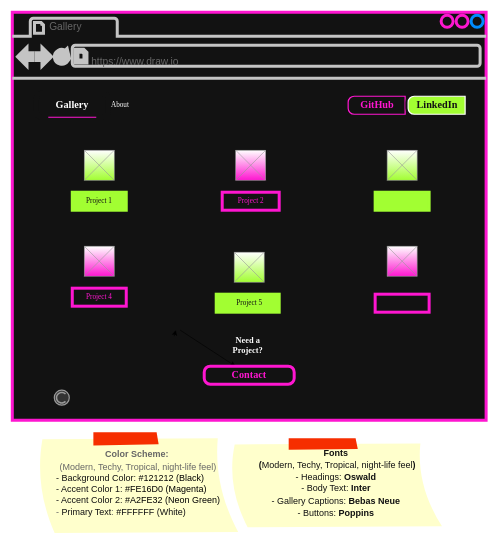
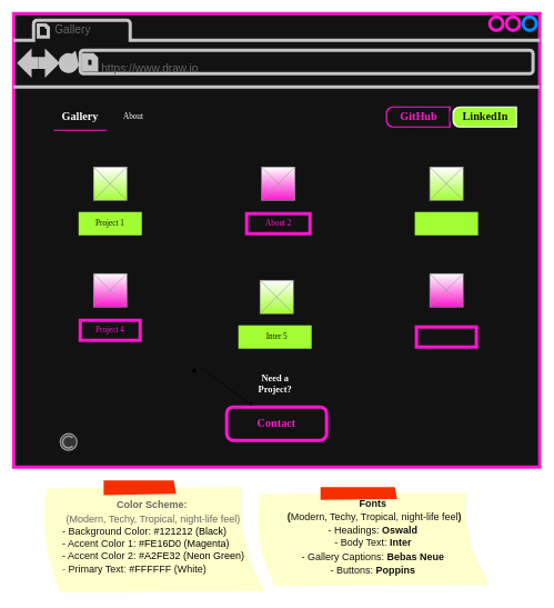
  <mxCell id="0" />
  <mxCell id="1" parent="0" />
  <mxCell id="2" value="" style="strokeWidth=5;shadow=0;dashed=0;align=center;html=1;shape=mxgraph.mockup.containers.browserWindow;rSize=0;strokeColor=#FE16D0;strokeColor2=#008cff;strokeColor3=#c4c4c4;mainText=,;recursiveResize=0;fillColor=#121212;fontFamily=Inter;fontSource=https%3A%2F%2Ffonts.googleapis.com%2Fcss%3Ffamily%3DInter;gradientColor=#A2FE32;" parent="1" vertex="1"><mxGeometry x="20" y="20" width="790" height="680" as="geometry" /></mxCell>
  <mxCell id="3" value="Gallery" style="strokeWidth=1;shadow=0;dashed=0;align=center;html=1;shape=mxgraph.mockup.containers.anchor;fontSize=17;fontColor=#666666;align=left;" parent="2" vertex="1"><mxGeometry x="60" y="12" width="110" height="26" as="geometry" /></mxCell>
  <mxCell id="4" value="https://www.draw.io" style="strokeWidth=1;shadow=0;dashed=0;align=center;html=1;shape=mxgraph.mockup.containers.anchor;rSize=0;fontSize=17;fontColor=#666666;align=left;" parent="2" vertex="1"><mxGeometry x="130" y="60" width="250" height="45" as="geometry" /></mxCell>
  <mxCell id="5" value="" style="edgeStyle=none;html=1;" parent="2" target="8" edge="1"><mxGeometry relative="1" as="geometry"><mxPoint x="280" y="530" as="sourcePoint" /></mxGeometry></mxCell>
  <mxCell id="6" value="" style="strokeColor=#999999;verticalLabelPosition=bottom;shadow=0;dashed=0;verticalAlign=top;strokeWidth=2;html=1;shape=mxgraph.mockup.misc.copyrightIcon;labelBorderColor=none;fontColor=#333333;fillColor=#333333;" parent="2" vertex="1"><mxGeometry x="70" y="630" width="25" height="25" as="geometry" /></mxCell>
  <mxCell id="7" value="&lt;h3&gt;&lt;font style=&quot;color: rgb(255, 255, 255);&quot; data-font-src=&quot;https://fonts.googleapis.com/css?family=Oswald&quot; face=&quot;Oswald&quot;&gt;Need a Project?&lt;/font&gt;&lt;/h3&gt;" style="text;html=1;strokeColor=none;fillColor=none;align=center;verticalAlign=middle;whiteSpace=wrap;rounded=0;labelBorderColor=none;fontColor=#E76F51;" parent="2" vertex="1"><mxGeometry x="362.5" y="540" width="60" height="30" as="geometry" /></mxCell>
- <mxCell id="8" value="&lt;font style=&quot;color: rgb(254, 22, 208);&quot; face=&quot;Poppins&quot;&gt;Contact&lt;/font&gt;" style="strokeWidth=5;shadow=0;dashed=0;align=center;html=1;shape=mxgraph.mockup.buttons.button;strokeColor=#FE16D0;fontColor=#ffffff;mainText=;buttonStyle=round;fontSize=17;fontStyle=1;fillColor=#121212;whiteSpace=wrap;labelBorderColor=none;" parent="2" vertex="1"><mxGeometry x="320" y="590" width="150" height="30" as="geometry" /></mxCell>
+ <mxCell id="8" value="&lt;font style=&quot;color: rgb(254, 22, 208);&quot; face=&quot;Poppins&quot;&gt;Contact&lt;/font&gt;" style="strokeWidth=5;shadow=0;dashed=0;align=center;html=1;shape=mxgraph.mockup.buttons.button;strokeColor=#FE16D0;fontColor=#ffffff;mainText=;buttonStyle=round;fontSize=17;fontStyle=1;fillColor=#121212;whiteSpace=wrap;labelBorderColor=none;" parent="2" vertex="1"><mxGeometry x="320" y="590" width="150" height="50" as="geometry" /></mxCell>
  <mxCell id="9" value="" style="verticalLabelPosition=bottom;shadow=0;dashed=0;align=center;html=1;verticalAlign=top;strokeWidth=1;shape=mxgraph.mockup.graphics.simpleIcon;strokeColor=#999999;gradientColor=#A2FE32;" parent="2" vertex="1"><mxGeometry x="120" y="230" width="50" height="50" as="geometry" /></mxCell>
  <mxCell id="10" value="" style="verticalLabelPosition=bottom;shadow=0;dashed=0;align=center;html=1;verticalAlign=top;strokeWidth=1;shape=mxgraph.mockup.graphics.simpleIcon;strokeColor=#999999;gradientColor=#FE16D0;" parent="2" vertex="1"><mxGeometry x="120" y="390" width="50" height="50" as="geometry" /></mxCell>
  <mxCell id="11" value="" style="verticalLabelPosition=bottom;shadow=0;dashed=0;align=center;html=1;verticalAlign=top;strokeWidth=1;shape=mxgraph.mockup.graphics.simpleIcon;strokeColor=#999999;gradientColor=#FE16D0;" parent="2" vertex="1"><mxGeometry x="372.5" y="230" width="50" height="50" as="geometry" /></mxCell>
  <mxCell id="12" value="" style="verticalLabelPosition=bottom;shadow=0;dashed=0;align=center;html=1;verticalAlign=top;strokeWidth=1;shape=mxgraph.mockup.graphics.simpleIcon;strokeColor=#999999;gradientColor=#A2FE32;" parent="2" vertex="1"><mxGeometry x="625" y="230" width="50" height="50" as="geometry" /></mxCell>
  <mxCell id="13" value="" style="verticalLabelPosition=bottom;shadow=0;dashed=0;align=center;html=1;verticalAlign=top;strokeWidth=1;shape=mxgraph.mockup.graphics.simpleIcon;strokeColor=#999999;gradientColor=#A2FE32;" parent="2" vertex="1"><mxGeometry x="370" y="400" width="50" height="50" as="geometry" /></mxCell>
  <mxCell id="14" value="" style="verticalLabelPosition=bottom;shadow=0;dashed=0;align=center;html=1;verticalAlign=top;strokeWidth=1;shape=mxgraph.mockup.graphics.simpleIcon;strokeColor=#999999;gradientColor=#FE16D0;" parent="2" vertex="1"><mxGeometry x="625" y="390" width="50" height="50" as="geometry" /></mxCell>
  <mxCell id="15" value="" style="edgeStyle=none;html=1;" parent="2" edge="1"><mxGeometry relative="1" as="geometry"><mxPoint x="270" y="540" as="sourcePoint" /><mxPoint x="272.5" y="530" as="targetPoint" /></mxGeometry></mxCell>
  <mxCell id="16" value="" style="rounded=0;whiteSpace=wrap;html=1;fillColor=#A2FE32;strokeColor=#A2FE32;strokeWidth=5;" parent="2" vertex="1"><mxGeometry x="100" y="300" width="90" height="30" as="geometry" /></mxCell>
  <mxCell id="17" value="" style="rounded=0;whiteSpace=wrap;html=1;fillColor=#121212;strokeColor=#FE16D0;strokeWidth=5;" parent="2" vertex="1"><mxGeometry x="350" y="300" width="95" height="30" as="geometry" /></mxCell>
  <mxCell id="18" value="" style="rounded=0;whiteSpace=wrap;html=1;fillColor=#A2FE32;strokeColor=#A2FE32;strokeWidth=5;" parent="2" vertex="1"><mxGeometry x="605" y="300" width="90" height="30" as="geometry" /></mxCell>
  <mxCell id="19" value="" style="rounded=0;whiteSpace=wrap;html=1;fillColor=#121212;strokeColor=#FE16D0;strokeWidth=5;" parent="2" vertex="1"><mxGeometry x="100" y="460" width="90" height="30" as="geometry" /></mxCell>
  <mxCell id="20" value="" style="rounded=0;whiteSpace=wrap;html=1;fillColor=#A2FE32;strokeColor=#A2FE32;strokeWidth=5;" parent="2" vertex="1"><mxGeometry x="340" y="470" width="105" height="30" as="geometry" /></mxCell>
  <mxCell id="21" value="" style="rounded=0;whiteSpace=wrap;html=1;fillColor=#121212;strokeColor=#FE16D0;strokeWidth=5;" parent="2" vertex="1"><mxGeometry x="605" y="470" width="90" height="30" as="geometry" /></mxCell>
  <mxCell id="22" value="&lt;font style=&quot;&quot; face=&quot;Bebas Neue&quot; data-font-src=&quot;https://fonts.googleapis.com/css?family=Bebas+Neue&quot;&gt;Project 1&lt;/font&gt;" style="text;html=1;align=center;verticalAlign=middle;whiteSpace=wrap;rounded=0;fontColor=#121212;" parent="2" vertex="1"><mxGeometry x="115" y="300" width="60" height="30" as="geometry" /></mxCell>
- <mxCell id="23" value="&lt;font face=&quot;Bebas Neue&quot; style=&quot;color: rgb(254, 22, 208);&quot; data-font-src=&quot;https://fonts.googleapis.com/css?family=Bebas+Neue&quot;&gt;Project 2&lt;/font&gt;" style="text;html=1;align=center;verticalAlign=middle;whiteSpace=wrap;rounded=0;" parent="2" vertex="1"><mxGeometry x="367.5" y="300" width="60" height="30" as="geometry" /></mxCell>
+ <mxCell id="23" value="&lt;font face=&quot;Bebas Neue&quot; style=&quot;color: rgb(254, 22, 208);&quot; data-font-src=&quot;https://fonts.googleapis.com/css?family=Bebas+Neue&quot;&gt;About 2&lt;/font&gt;" style="text;html=1;align=center;verticalAlign=middle;whiteSpace=wrap;rounded=0;" parent="2" vertex="1"><mxGeometry x="367.5" y="300" width="60" height="30" as="geometry" /></mxCell>
  <mxCell id="24" value="&lt;font face=&quot;Bebas Neue&quot; style=&quot;color: rgb(254, 22, 208);&quot; data-font-src=&quot;https://fonts.googleapis.com/css?family=Bebas+Neue&quot;&gt;Project 4&lt;/font&gt;" style="text;html=1;align=center;verticalAlign=middle;whiteSpace=wrap;rounded=0;" parent="2" vertex="1"><mxGeometry x="115" y="460" width="60" height="30" as="geometry" /></mxCell>
- <mxCell id="25" value="&lt;font face=&quot;Bebas Neue&quot; style=&quot;color: rgb(18, 18, 18);&quot; data-font-src=&quot;https://fonts.googleapis.com/css?family=Bebas+Neue&quot;&gt;Project 5&lt;/font&gt;" style="text;html=1;align=center;verticalAlign=middle;whiteSpace=wrap;rounded=0;" parent="2" vertex="1"><mxGeometry x="367.5" y="470" width="55" height="30" as="geometry" /></mxCell>
+ <mxCell id="25" value="&lt;font face=&quot;Bebas Neue&quot; style=&quot;color: rgb(18, 18, 18);&quot; data-font-src=&quot;https://fonts.googleapis.com/css?family=Bebas+Neue&quot;&gt;Inter 5&lt;/font&gt;" style="text;html=1;align=center;verticalAlign=middle;whiteSpace=wrap;rounded=0;" parent="2" vertex="1"><mxGeometry x="367.5" y="470" width="55" height="30" as="geometry" /></mxCell>
  <mxCell id="26" value="" style="strokeWidth=9;shadow=0;dashed=0;align=center;html=1;shape=mxgraph.mockup.rrect;rSize=10;fillColor=#F5F5DC;strokeColor=#121212;labelBackgroundColor=#A2FE32;fontFamily=Oswald;fontSource=https%3A%2F%2Ffonts.googleapis.com%2Fcss%3Ffamily%3DOswald;" vertex="1" parent="2"><mxGeometry x="560" y="140" width="45" height="30" as="geometry" /></mxCell>
  <mxCell id="27" value="&lt;font style=&quot;color: rgb(254, 22, 208);&quot; face=&quot;Poppins&quot;&gt;GitHub&lt;/font&gt;" style="strokeWidth=2;shadow=0;dashed=0;align=center;html=1;shape=mxgraph.mockup.leftButton;rSize=10;fontSize=17;fontColor=#F5F5DC;fontStyle=1;fillColor=#121212;strokeColor=#FE16D0;resizeHeight=1;fontFamily=Oswald;fontSource=https%3A%2F%2Ffonts.googleapis.com%2Fcss%3Ffamily%3DOswald;" vertex="1" parent="26"><mxGeometry width="95" height="30" relative="1" as="geometry" /></mxCell>
  <mxCell id="28" value="" style="strokeWidth=9;shadow=0;dashed=0;align=center;html=1;shape=mxgraph.mockup.rrect;rSize=10;fillColor=#F5F5DC;strokeColor=#121212;labelBackgroundColor=#A2FE32;fontFamily=Oswald;fontSource=https%3A%2F%2Ffonts.googleapis.com%2Fcss%3Ffamily%3DOswald;" vertex="1" parent="2"><mxGeometry x="660" y="140" width="50" height="30" as="geometry" /></mxCell>
  <mxCell id="29" value="&lt;font style=&quot;color: rgb(18, 18, 18);&quot; face=&quot;Poppins&quot;&gt;LinkedIn&lt;/font&gt;" style="strokeWidth=2;shadow=0;dashed=0;align=center;html=1;shape=mxgraph.mockup.leftButton;rSize=10;fontSize=17;fontColor=#F5F5DC;fontStyle=1;fillColor=#A2FE32;strokeColor=#FFFFFF;resizeHeight=1;fontFamily=Oswald;fontSource=https%3A%2F%2Ffonts.googleapis.com%2Fcss%3Ffamily%3DOswald;" vertex="1" parent="28"><mxGeometry width="95" height="30" relative="1" as="geometry" /></mxCell>
  <mxCell id="30" value="&lt;font data-font-src=&quot;https://fonts.googleapis.com/css?family=Poppins&quot; face=&quot;Poppins&quot; style=&quot;color: rgb(255, 255, 255);&quot;&gt;Gallery&lt;/font&gt;" style="strokeWidth=9;shadow=0;dashed=0;align=center;html=1;shape=mxgraph.mockup.buttons.button;strokeColor=#121212;fontColor=#ffffff;mainText=;buttonStyle=round;fontSize=17;fontStyle=1;fillColor=#121212;whiteSpace=wrap;fontFamily=Oswald;fontSource=https%3A%2F%2Ffonts.googleapis.com%2Fcss%3Ffamily%3DOswald;" vertex="1" parent="2"><mxGeometry x="40" y="135" width="120" height="40" as="geometry" /></mxCell>
  <mxCell id="31" value="&lt;font face=&quot;Poppins&quot; style=&quot;color: rgb(255, 255, 255);&quot;&gt;About&lt;/font&gt;" style="text;html=1;align=center;verticalAlign=middle;whiteSpace=wrap;rounded=0;" vertex="1" parent="2"><mxGeometry x="150" y="140" width="60" height="30" as="geometry" /></mxCell>
  <mxCell id="32" value="" style="line;strokeWidth=2;html=1;fontColor=#FE16D0;strokeColor=#FE16D0;" vertex="1" parent="2"><mxGeometry x="60" y="160" width="80" height="30" as="geometry" /></mxCell>
  <mxCell id="33" value="&lt;div style=&quot;&quot;&gt;&lt;font style=&quot;font-size: 15px;&quot;&gt;&lt;b style=&quot;background-color: transparent;&quot;&gt;Color Scheme:&lt;/b&gt;&lt;span style=&quot;background-color: transparent;&quot;&gt;&amp;nbsp;&lt;/span&gt;&lt;/font&gt;&lt;/div&gt;&lt;div style=&quot;&quot;&gt;&lt;span style=&quot;background-color: transparent;&quot;&gt;&lt;font style=&quot;font-size: 15px;&quot;&gt;(Modern, Techy, Tropical, night-life feel)&lt;/font&gt;&lt;/span&gt;&lt;/div&gt;&lt;font style=&quot;color: rgb(18, 18, 18); font-size: 15px;&quot;&gt;&lt;div style=&quot;text-align: left;&quot;&gt;&lt;span style=&quot;background-color: transparent;&quot;&gt;- Background Color:&amp;nbsp;&lt;/span&gt;&lt;span style=&quot;background-color: transparent; line-height: 18.4px; color: rgb(0, 0, 0);&quot;&gt;#&lt;span style=&quot;line-height: 15.333px; color: rgb(0, 0, 0);&quot;&gt;121212&lt;/span&gt;&lt;span style=&quot;color: rgb(0, 0, 0);&quot;&gt;&lt;/span&gt;&amp;nbsp;(Black)&lt;/span&gt;&lt;/div&gt;&lt;font face=&quot;Helvetica&quot;&gt;&lt;div style=&quot;text-align: left;&quot;&gt;&lt;span style=&quot;background-color: transparent;&quot;&gt;- Accent Color 1:&amp;nbsp;&lt;/span&gt;&lt;span style=&quot;background-color: transparent; line-height: 18.4px; color: rgb(0, 0, 0);&quot;&gt;#&lt;/span&gt;&lt;span style=&quot;background-color: transparent; line-height: 18.4px; color: rgb(0, 0, 0);&quot;&gt;&lt;font&gt;FE16D0&lt;/font&gt;&lt;/span&gt;&lt;span style=&quot;background-color: transparent; line-height: 18.4px; color: rgb(0, 0, 0);&quot;&gt;&amp;nbsp;(Magenta)&lt;/span&gt;&lt;/div&gt;&lt;div style=&quot;text-align: left;&quot;&gt;&lt;span style=&quot;background-color: transparent;&quot;&gt;- Accent Color 2:&amp;nbsp;&lt;/span&gt;&lt;span style=&quot;background-color: transparent; line-height: 18.4px; color: rgb(0, 0, 0);&quot;&gt;#&lt;/span&gt;&lt;span style=&quot;background-color: transparent; line-height: 18.4px; color: rgb(0, 0, 0);&quot;&gt;&lt;font&gt;A2FE32&lt;/font&gt;&lt;/span&gt;&lt;span style=&quot;background-color: transparent; line-height: 18.4px; color: rgb(0, 0, 0);&quot;&gt;&amp;nbsp;(Neon Green)&lt;/span&gt;&lt;/div&gt;&lt;/font&gt;&lt;/font&gt;&lt;div&gt;&lt;div style=&quot;text-align: left;&quot;&gt;&lt;font style=&quot;font-size: 15px;&quot;&gt;&lt;span style=&quot;scrollbar-color: light-dark(#e2e2e2, #4b4b4b)&lt;br/&gt;&#09;&#09;&#09;&#09;&#09;light-dark(#fbfbfb, var(--dark-panel-color)); line-height: 18.4px;&quot;&gt;&lt;span style=&quot;scrollbar-color: light-dark(#e2e2e2, #4b4b4b)&lt;br/&gt;&#09;&#09;&#09;&#09;&#09;light-dark(#fbfbfb, var(--dark-panel-color)); line-height: 18.4px;&quot;&gt;&lt;font style=&quot;&quot; face=&quot;Helvetica&quot;&gt;&lt;span style=&quot;color: rgb(102, 102, 102);&quot;&gt;- &lt;/span&gt;&lt;span style=&quot;color: rgb(102, 102, 102);&quot;&gt;&lt;font style=&quot;color: rgb(18, 18, 18);&quot;&gt;Primary Text&lt;/font&gt;&lt;/span&gt;&lt;span style=&quot;color: rgb(102, 102, 102);&quot;&gt;:&amp;nbsp;&lt;/span&gt;&lt;span style=&quot;color: rgb(0, 0, 0); scrollbar-color: light-dark(#e2e2e2, #4b4b4b)&lt;br/&gt;&#09;&#09;&#09;&#09;&#09;light-dark(#fbfbfb, var(--dark-panel-color)); line-height: 18.4px;&quot;&gt;#&lt;/span&gt;&lt;/font&gt;&lt;/span&gt;&lt;/span&gt;&lt;span style=&quot;color: light-dark(rgb(18, 18, 18), rgb(222, 222, 222)); background-color: transparent;&quot;&gt;&lt;font&gt;FFFFFF&lt;/font&gt;&lt;/span&gt;&lt;span style=&quot;color: light-dark(rgb(18, 18, 18), rgb(222, 222, 222)); background-color: transparent;&quot;&gt;&amp;nbsp;(White)&lt;/span&gt;&lt;/font&gt;&lt;/div&gt;&lt;/div&gt;" style="strokeWidth=1;shadow=0;dashed=0;align=center;html=1;shape=mxgraph.mockup.text.stickyNote2;fontColor=#666666;mainText=;fontSize=17;whiteSpace=wrap;fillColor=#ffffcc;strokeColor=#F62E00;" vertex="1" parent="1"><mxGeometry x="60" y="720" width="340" height="170" as="geometry" /></mxCell>
  <mxCell id="34" value="&lt;b&gt;&lt;font style=&quot;font-size: 15px; color: rgb(18, 18, 18);&quot;&gt;Fonts&lt;/font&gt;&lt;/b&gt;&lt;div&gt;&lt;font style=&quot;font-size: 15px; color: rgb(18, 18, 18);&quot;&gt;&lt;b&gt;&amp;nbsp;(&lt;/b&gt;&lt;span&gt;Modern, Techy, Tropical, night-life feel&lt;/span&gt;&lt;b&gt;)&lt;/b&gt;&lt;br&gt;&lt;div style=&quot;&quot;&gt;&lt;span style=&quot;background-color: transparent;&quot;&gt;- Headings: &lt;b&gt;Oswald&lt;/b&gt;&lt;/span&gt;&lt;/div&gt;&lt;/font&gt;&lt;div style=&quot;&quot;&gt;&lt;font style=&quot;font-size: 15px; color: rgb(18, 18, 18);&quot;&gt;&lt;span&gt;- Body Text: &lt;b&gt;Inter&lt;/b&gt;&lt;/span&gt;&lt;br&gt;&lt;/font&gt;&lt;/div&gt;&lt;div style=&quot;&quot;&gt;&lt;font style=&quot;font-size: 15px; color: rgb(18, 18, 18);&quot;&gt;&lt;span&gt;- Gallery Captions: &lt;b&gt;Bebas Neue&lt;/b&gt;&lt;/span&gt;&lt;span&gt;&lt;br&gt;&lt;/span&gt;&lt;/font&gt;&lt;/div&gt;&lt;div style=&quot;&quot;&gt;&lt;span&gt;&lt;font style=&quot;font-size: 15px; color: rgb(18, 18, 18);&quot;&gt;- Buttons: &lt;b style=&quot;&quot;&gt;Poppins&lt;/b&gt;&lt;/font&gt;&lt;/span&gt;&lt;span style=&quot;color: rgb(102, 102, 102);&quot;&gt;&lt;br&gt;&lt;/span&gt;&lt;/div&gt;&lt;/div&gt;" style="strokeWidth=1;shadow=0;dashed=0;align=center;html=1;shape=mxgraph.mockup.text.stickyNote2;fontColor=#666666;mainText=;fontSize=17;whiteSpace=wrap;fillColor=#ffffcc;strokeColor=#F62E00;" vertex="1" parent="1"><mxGeometry x="380" y="730" width="360" height="150" as="geometry" /></mxCell>
